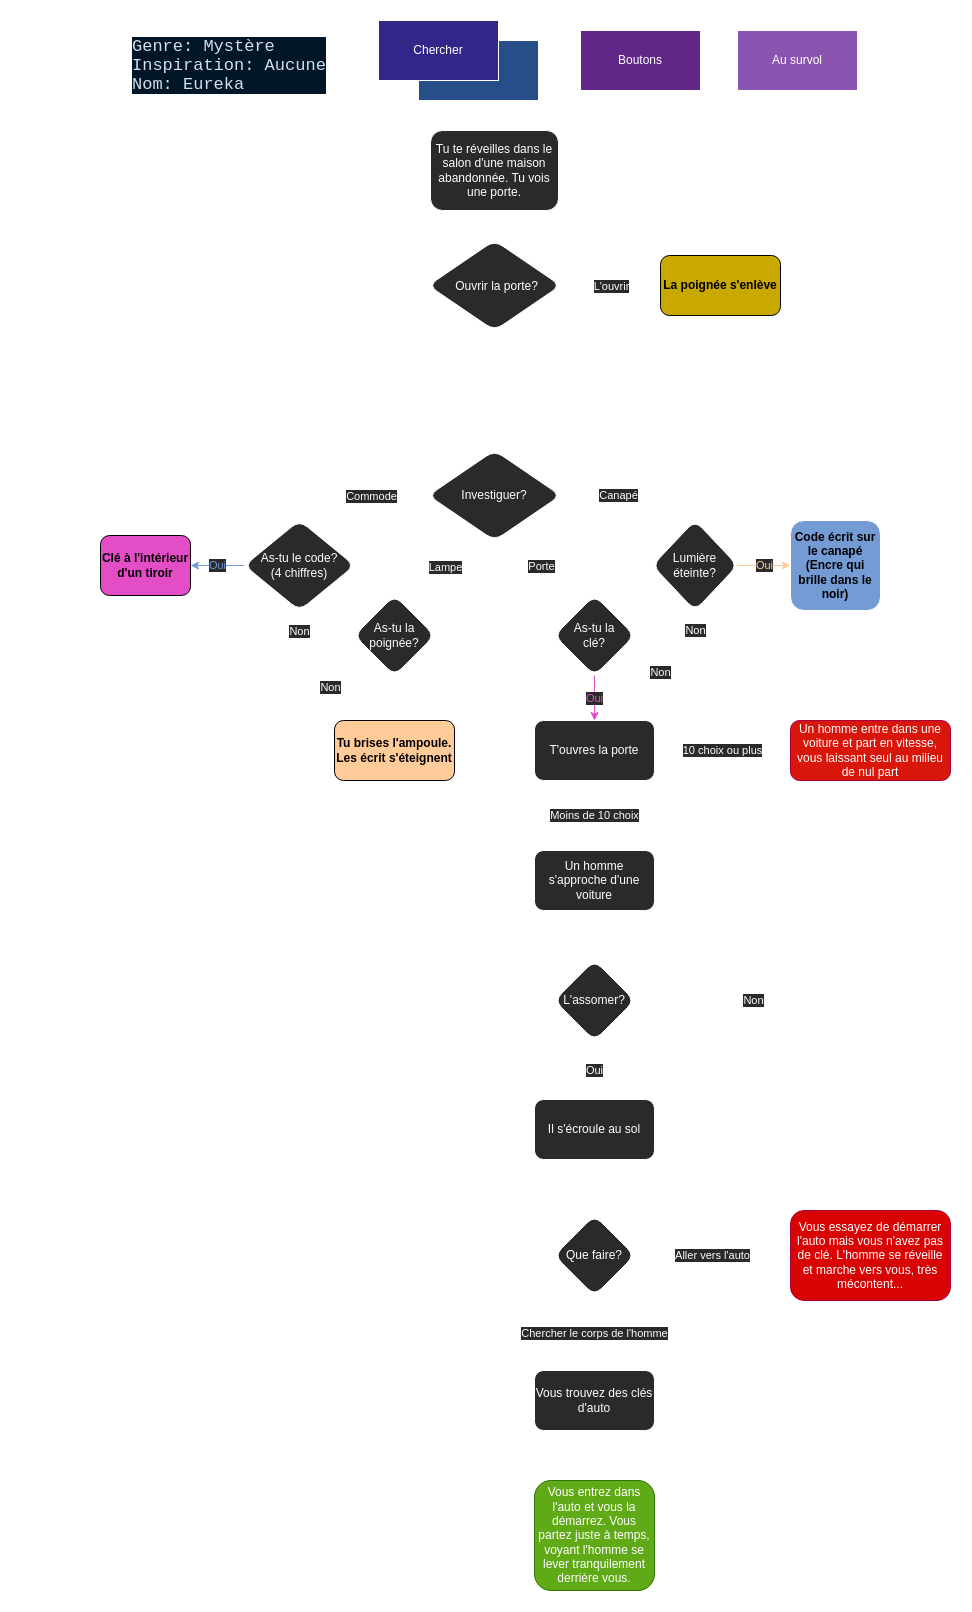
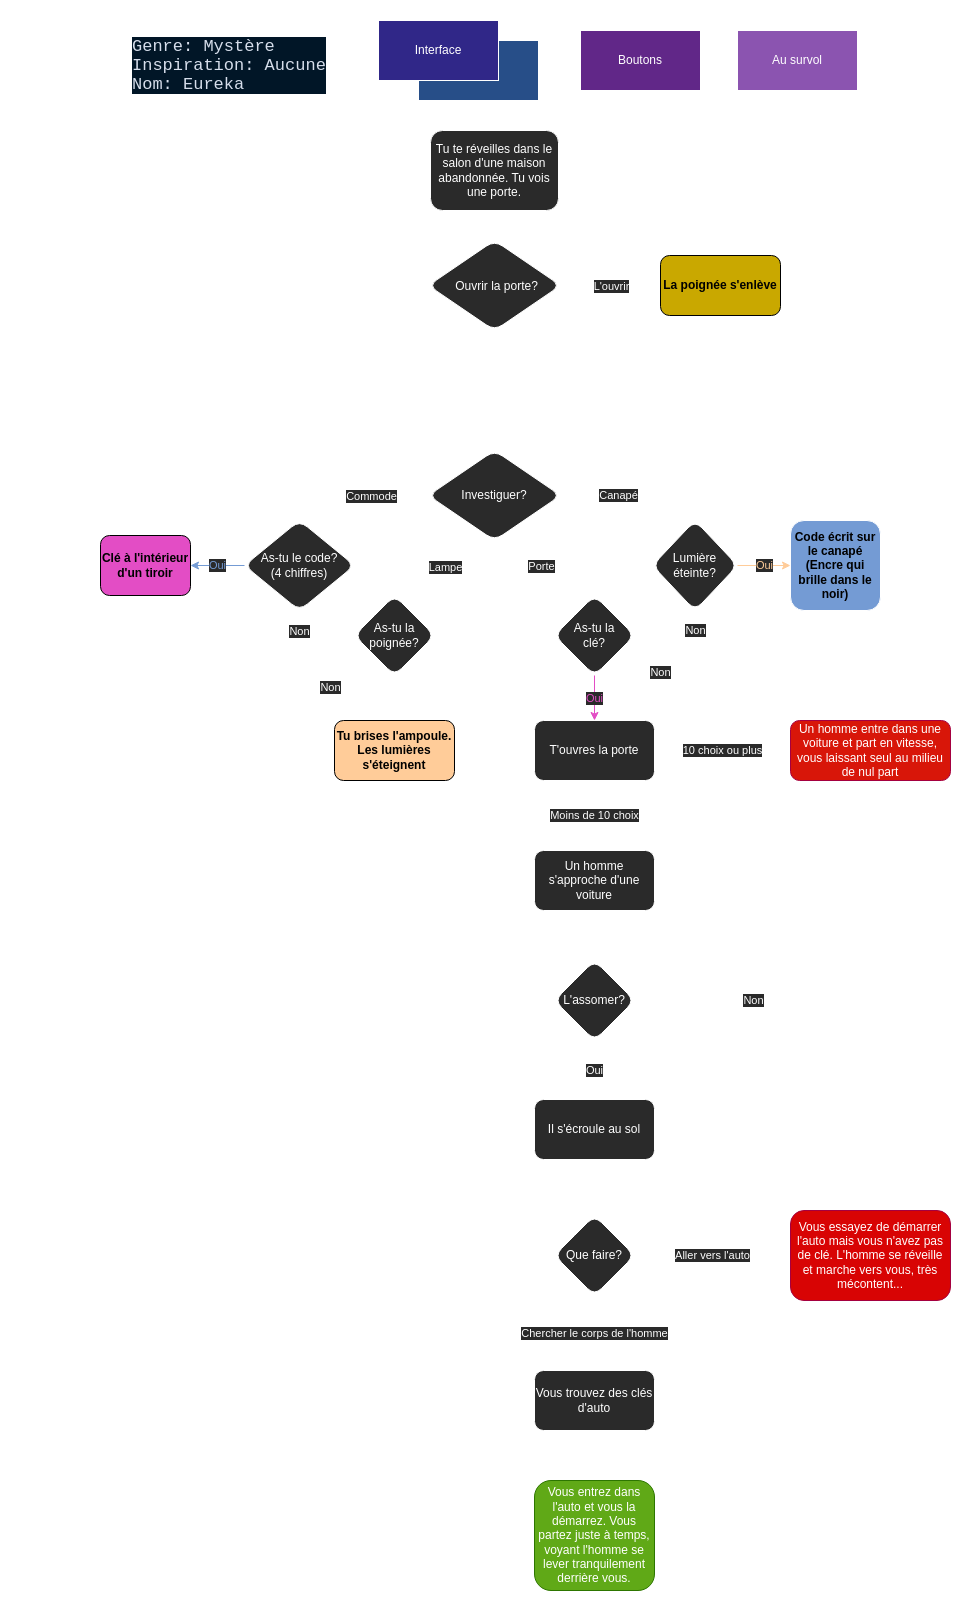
  <mxCell id="0" />
  <mxCell id="1" parent="0" />
  <mxCell id="2" style="edgeStyle=orthogonalEdgeStyle;rounded=0;orthogonalLoop=1;jettySize=auto;html=1;entryX=0.5;entryY=0;entryDx=0;entryDy=0;fontColor=#FFFFFF;strokeColor=#FFFFFF;" parent="1" source="3" target="6" edge="1"><mxGeometry relative="1" as="geometry" /></mxCell>
  <mxCell id="3" value="Tu te réveilles dans le salon d'une maison abandonnée. Tu vois une porte." style="rounded=1;whiteSpace=wrap;html=1;labelBackgroundColor=none;labelBorderColor=none;fillColor=#2A2A2A;fontColor=#FFFFFF;strokeColor=#FFFFFF;" parent="1" vertex="1"><mxGeometry x="430" y="130" width="128" height="80" as="geometry" /></mxCell>
  <mxCell id="4" style="edgeStyle=orthogonalEdgeStyle;rounded=0;orthogonalLoop=1;jettySize=auto;html=1;entryX=0;entryY=0.5;entryDx=0;entryDy=0;fontColor=#FFFFFF;strokeColor=#FFFFFF;" parent="1" source="6" target="8" edge="1"><mxGeometry relative="1" as="geometry" /></mxCell>
  <mxCell id="5" value="L'ouvrir" style="edgeLabel;html=1;align=center;verticalAlign=middle;resizable=0;points=[];fontColor=#FFFFFF;labelBackgroundColor=#2A2A2A;" parent="4" connectable="0" vertex="1"><mxGeometry x="-0.201" y="-2" relative="1" as="geometry"><mxPoint x="10" y="-2" as="offset" /></mxGeometry></mxCell>
  <mxCell id="6" value="Ouvrir la porte?" style="rhombus;whiteSpace=wrap;html=1;rounded=1;spacingTop=1;spacingLeft=15;spacingRight=10;fillColor=#2A2A2A;fontColor=#FFFFFF;strokeColor=#FFFFFF;" parent="1" vertex="1"><mxGeometry x="428" y="240" width="132" height="90" as="geometry" /></mxCell>
  <mxCell id="7" style="edgeStyle=orthogonalEdgeStyle;rounded=0;orthogonalLoop=1;jettySize=auto;html=1;entryX=0.5;entryY=0;entryDx=0;entryDy=0;fontColor=#91910C;strokeColor=#FFFFFF;" parent="1" source="8" target="27" edge="1"><mxGeometry relative="1" as="geometry"><Array as="points"><mxPoint x="720" y="370" /><mxPoint x="494" y="370" /></Array></mxGeometry></mxCell>
  <mxCell id="8" value="&lt;font color=&quot;#000000&quot;&gt;&lt;b&gt;La poignée s'enlève&lt;/b&gt;&lt;/font&gt;" style="rounded=1;whiteSpace=wrap;html=1;fillColor=#C9A800;" parent="1" vertex="1"><mxGeometry x="660" y="255" width="120" height="60" as="geometry" /></mxCell>
  <mxCell id="9" value="Non" style="edgeStyle=orthogonalEdgeStyle;rounded=0;orthogonalLoop=1;jettySize=auto;html=1;entryX=0.5;entryY=0;entryDx=0;entryDy=0;fontColor=#FFFFFF;labelBackgroundColor=#2A2A2A;strokeColor=#FFFFFF;" parent="1" source="10" target="27" edge="1"><mxGeometry x="-0.867" relative="1" as="geometry"><Array as="points"><mxPoint x="330" y="635" /><mxPoint x="330" y="710" /><mxPoint x="40" y="710" /><mxPoint x="40" y="430" /><mxPoint x="494" y="430" /></Array><mxPoint as="offset" /></mxGeometry></mxCell>
  <mxCell id="10" value="As-tu la poignée?" style="rhombus;whiteSpace=wrap;html=1;rounded=1;fillColor=#2A2A2A;fontColor=#FFFFFF;strokeColor=#FFFFFF;" parent="1" vertex="1"><mxGeometry x="354" y="595" width="80" height="80" as="geometry" /></mxCell>
  <mxCell id="11" value="Oui" style="edgeStyle=orthogonalEdgeStyle;rounded=0;orthogonalLoop=1;jettySize=auto;html=1;entryX=0;entryY=0.5;entryDx=0;entryDy=0;fontColor=#FFCC99;strokeColor=#FFCC99;labelBackgroundColor=#2A2A2A;" parent="1" source="13" target="18" edge="1"><mxGeometry relative="1" as="geometry" /></mxCell>
  <mxCell id="12" value="Non" style="edgeStyle=orthogonalEdgeStyle;rounded=0;orthogonalLoop=1;jettySize=auto;html=1;entryX=0.5;entryY=0;entryDx=0;entryDy=0;fontColor=#FFFFFF;labelBackgroundColor=#2A2A2A;strokeColor=#FFFFFF;" parent="1" source="13" target="27" edge="1"><mxGeometry x="-0.959" relative="1" as="geometry"><Array as="points"><mxPoint x="695" y="670" /><mxPoint x="930" y="670" /><mxPoint x="930" y="430" /><mxPoint x="494" y="430" /></Array><mxPoint as="offset" /></mxGeometry></mxCell>
  <mxCell id="13" value="Lumière éteinte?" style="rhombus;whiteSpace=wrap;html=1;rounded=1;fillColor=#2A2A2A;fontColor=#FFFFFF;strokeColor=#FFFFFF;" parent="1" vertex="1"><mxGeometry x="652" y="520" width="85" height="90" as="geometry" /></mxCell>
  <mxCell id="14" value="Oui" style="edgeStyle=orthogonalEdgeStyle;rounded=0;orthogonalLoop=1;jettySize=auto;html=1;entryX=1;entryY=0.5;entryDx=0;entryDy=0;fontColor=#749BD4;strokeColor=#749BD4;labelBackgroundColor=#2A2A2A;" parent="1" source="16" target="31" edge="1"><mxGeometry relative="1" as="geometry" /></mxCell>
  <mxCell id="15" value="Non" style="edgeStyle=orthogonalEdgeStyle;rounded=0;orthogonalLoop=1;jettySize=auto;html=1;entryX=0.5;entryY=0;entryDx=0;entryDy=0;fontColor=#FFFFFF;exitX=0.502;exitY=0.969;exitDx=0;exitDy=0;exitPerimeter=0;labelBackgroundColor=#2A2A2A;strokeColor=#FFFFFF;" parent="1" source="16" target="27" edge="1"><mxGeometry x="-0.951" relative="1" as="geometry"><Array as="points"><mxPoint x="299" y="670" /><mxPoint x="60" y="670" /><mxPoint x="60" y="430" /><mxPoint x="494" y="430" /></Array><mxPoint as="offset" /></mxGeometry></mxCell>
  <mxCell id="16" value="As-tu le code?&lt;br&gt;(4 chiffres)" style="rhombus;whiteSpace=wrap;html=1;rounded=1;fillColor=#2A2A2A;fontColor=#FFFFFF;strokeColor=#FFFFFF;" parent="1" vertex="1"><mxGeometry x="244" y="520" width="110" height="90" as="geometry" /></mxCell>
  <mxCell id="17" style="edgeStyle=orthogonalEdgeStyle;rounded=0;orthogonalLoop=1;jettySize=auto;html=1;entryX=0.5;entryY=0;entryDx=0;entryDy=0;fontColor=#FFFFFF;strokeColor=#FFFFFF;exitX=0.5;exitY=1;exitDx=0;exitDy=0;" parent="1" source="18" target="27" edge="1"><mxGeometry relative="1" as="geometry"><Array as="points"><mxPoint x="835" y="640" /><mxPoint x="910" y="640" /><mxPoint x="910" y="430" /><mxPoint x="494" y="430" /></Array></mxGeometry></mxCell>
  <mxCell id="18" value="&lt;b&gt;Code écrit sur le canapé (Encre qui brille dans le noir)&lt;/b&gt;" style="whiteSpace=wrap;html=1;rounded=1;strokeColor=#FFFFFF;fillColor=#749BD4;fontColor=#000000;" parent="1" vertex="1"><mxGeometry x="790" y="520" width="90" height="90" as="geometry" /></mxCell>
  <mxCell id="19" style="edgeStyle=orthogonalEdgeStyle;rounded=0;orthogonalLoop=1;jettySize=auto;html=1;entryX=0.5;entryY=0;entryDx=0;entryDy=0;fontColor=#91910C;exitX=0.979;exitY=0.498;exitDx=0;exitDy=0;exitPerimeter=0;strokeColor=#FFFFFF;" parent="1" source="27" target="13" edge="1"><mxGeometry relative="1" as="geometry" /></mxCell>
  <mxCell id="20" value="&lt;font color=&quot;#FFFFFF&quot;&gt;Canapé&lt;/font&gt;" style="edgeLabel;html=1;align=center;verticalAlign=middle;resizable=0;points=[];fontColor=#91910C;labelBackgroundColor=#2A2A2A;" parent="19" connectable="0" vertex="1"><mxGeometry x="-0.164" y="1" relative="1" as="geometry"><mxPoint x="-8" y="1" as="offset" /></mxGeometry></mxCell>
  <mxCell id="21" style="edgeStyle=orthogonalEdgeStyle;rounded=0;orthogonalLoop=1;jettySize=auto;html=1;entryX=0.5;entryY=0;entryDx=0;entryDy=0;fontColor=#FFFFFF;strokeColor=#FFFFFF;" parent="1" source="27" target="16" edge="1"><mxGeometry relative="1" as="geometry" /></mxCell>
  <mxCell id="22" value="Commode" style="edgeLabel;html=1;align=center;verticalAlign=middle;resizable=0;points=[];fontColor=#FFFFFF;labelBackgroundColor=#2A2A2A;" parent="21" connectable="0" vertex="1"><mxGeometry x="0.089" y="-2" relative="1" as="geometry"><mxPoint x="26" y="2" as="offset" /></mxGeometry></mxCell>
  <mxCell id="23" style="edgeStyle=orthogonalEdgeStyle;rounded=0;orthogonalLoop=1;jettySize=auto;html=1;fontColor=#FFFFFF;strokeColor=#FFFFFF;" parent="1" source="27" target="10" edge="1"><mxGeometry relative="1" as="geometry" /></mxCell>
  <mxCell id="24" value="Lampe" style="edgeLabel;html=1;align=center;verticalAlign=middle;resizable=0;points=[];fontColor=#FFFFFF;labelBackgroundColor=#2A2A2A;" parent="23" connectable="0" vertex="1"><mxGeometry x="0.409" y="-1" relative="1" as="geometry"><mxPoint x="32" as="offset" /></mxGeometry></mxCell>
  <mxCell id="25" style="edgeStyle=orthogonalEdgeStyle;rounded=0;orthogonalLoop=1;jettySize=auto;html=1;entryX=0.5;entryY=0;entryDx=0;entryDy=0;fontColor=#FFFFFF;strokeColor=#FFFFFF;" parent="1" source="27" target="34" edge="1"><mxGeometry relative="1" as="geometry" /></mxCell>
  <mxCell id="26" value="Porte" style="edgeLabel;html=1;align=center;verticalAlign=middle;resizable=0;points=[];fontColor=#FFFFFF;labelBackgroundColor=#2A2A2A;" parent="25" connectable="0" vertex="1"><mxGeometry x="-0.129" relative="1" as="geometry"><mxPoint x="6" y="-2" as="offset" /></mxGeometry></mxCell>
  <mxCell id="27" value="Investiguer?" style="rhombus;whiteSpace=wrap;html=1;rounded=1;fillColor=#2A2A2A;fontColor=#FFFFFF;strokeColor=#FFFFFF;" parent="1" vertex="1"><mxGeometry x="428" y="450" width="132" height="90" as="geometry" /></mxCell>
  <mxCell id="28" style="edgeStyle=orthogonalEdgeStyle;rounded=0;orthogonalLoop=1;jettySize=auto;html=1;entryX=0.5;entryY=0;entryDx=0;entryDy=0;fontColor=#FFFFFF;strokeColor=#FFFFFF;exitX=0.5;exitY=1;exitDx=0;exitDy=0;" parent="1" source="29" target="27" edge="1"><mxGeometry relative="1" as="geometry"><Array as="points"><mxPoint x="394" y="810" /><mxPoint x="20" y="810" /><mxPoint x="20" y="430" /><mxPoint x="494" y="430" /></Array></mxGeometry></mxCell>
- <mxCell id="29" value="&lt;font color=&quot;#000000&quot;&gt;&lt;b&gt;Tu brises l'ampoule. Les écrit s'éteignent&lt;/b&gt;&lt;/font&gt;" style="whiteSpace=wrap;html=1;rounded=1;fillColor=#FFCC99;" parent="1" vertex="1"><mxGeometry x="334" y="720" width="120" height="60" as="geometry" /></mxCell>
+ <mxCell id="29" value="&lt;font color=&quot;#000000&quot;&gt;&lt;b&gt;Tu brises l'ampoule. Les lumières s'éteignent&lt;/b&gt;&lt;/font&gt;" style="whiteSpace=wrap;html=1;rounded=1;fillColor=#FFCC99;" parent="1" vertex="1"><mxGeometry x="334" y="720" width="120" height="60" as="geometry" /></mxCell>
  <mxCell id="30" style="edgeStyle=orthogonalEdgeStyle;rounded=0;orthogonalLoop=1;jettySize=auto;html=1;fontColor=#FFFFFF;entryX=0.5;entryY=0;entryDx=0;entryDy=0;exitX=0.5;exitY=1;exitDx=0;exitDy=0;strokeColor=#FFFFFF;" parent="1" source="31" target="27" edge="1"><mxGeometry relative="1" as="geometry"><mxPoint x="125" y="430" as="targetPoint" /><mxPoint x="145" y="510" as="sourcePoint" /><Array as="points"><mxPoint x="145" y="630" /><mxPoint x="80" y="630" /><mxPoint x="80" y="430" /><mxPoint x="494" y="430" /></Array></mxGeometry></mxCell>
  <mxCell id="31" value="&lt;b&gt;Clé à l'intérieur d'un tiroir&lt;/b&gt;" style="whiteSpace=wrap;html=1;rounded=1;fillColor=#E34DC5;fontColor=#000000;" parent="1" vertex="1"><mxGeometry x="100" y="535" width="90" height="60" as="geometry" /></mxCell>
  <mxCell id="32" value="Oui" style="edgeStyle=orthogonalEdgeStyle;rounded=0;orthogonalLoop=1;jettySize=auto;html=1;entryX=0.5;entryY=0;entryDx=0;entryDy=0;fontColor=#E34DC5;strokeColor=#E34DC5;labelBackgroundColor=#2A2A2A;" parent="1" source="34" target="37" edge="1"><mxGeometry relative="1" as="geometry" /></mxCell>
  <mxCell id="33" value="Non" style="edgeStyle=orthogonalEdgeStyle;rounded=0;orthogonalLoop=1;jettySize=auto;html=1;entryX=0.5;entryY=0;entryDx=0;entryDy=0;fontColor=#FFFFFF;labelBackgroundColor=#2A2A2A;strokeColor=#FFFFFF;" parent="1" source="34" target="6" edge="1"><mxGeometry x="-0.906" relative="1" as="geometry"><Array as="points"><mxPoint x="660" y="635" /><mxPoint x="660" y="700" /><mxPoint x="950" y="700" /><mxPoint x="950" y="220" /><mxPoint x="494" y="220" /></Array><mxPoint as="offset" /></mxGeometry></mxCell>
  <mxCell id="34" value="As-tu la&lt;br&gt;clé?" style="rhombus;whiteSpace=wrap;html=1;rounded=1;fillColor=#2A2A2A;fontColor=#FFFFFF;strokeColor=#FFFFFF;" parent="1" vertex="1"><mxGeometry x="554" y="595" width="80" height="80" as="geometry" /></mxCell>
  <mxCell id="35" value="10 choix ou plus" style="edgeStyle=orthogonalEdgeStyle;rounded=0;orthogonalLoop=1;jettySize=auto;html=1;entryX=0;entryY=0.5;entryDx=0;entryDy=0;strokeColor=#FFFFFF;fontColor=#FFFFFF;labelBackgroundColor=#2A2A2A;" parent="1" source="37" target="43" edge="1"><mxGeometry relative="1" as="geometry" /></mxCell>
  <mxCell id="36" value="Moins de 10 choix" style="edgeStyle=orthogonalEdgeStyle;rounded=0;orthogonalLoop=1;jettySize=auto;html=1;entryX=0.5;entryY=0;entryDx=0;entryDy=0;strokeColor=#FFFFFF;fontColor=#FFFFFF;labelBackgroundColor=#2A2A2A;" parent="1" source="37" target="45" edge="1"><mxGeometry relative="1" as="geometry" /></mxCell>
  <mxCell id="37" value="T'ouvres la porte" style="whiteSpace=wrap;html=1;rounded=1;fillColor=#2A2A2A;fontColor=#FFFFFF;strokeColor=#FFFFFF;" parent="1" vertex="1"><mxGeometry x="534" y="720" width="120" height="60" as="geometry" /></mxCell>
  <mxCell id="38" value="" style="rounded=0;whiteSpace=wrap;html=1;fillColor=#274E88;strokeColor=#FFFFFF;" parent="1" vertex="1"><mxGeometry x="418" y="40" width="120" height="60" as="geometry" /></mxCell>
- <mxCell id="39" value="Chercher" style="rounded=0;whiteSpace=wrap;html=1;fillColor=#302788;fontColor=#FFFFFF;strokeColor=#FFFFFF;" parent="1" vertex="1"><mxGeometry x="378" y="20" width="120" height="60" as="geometry" /></mxCell>
+ <mxCell id="39" value="Interface" style="rounded=0;whiteSpace=wrap;html=1;fillColor=#302788;fontColor=#FFFFFF;strokeColor=#FFFFFF;" parent="1" vertex="1"><mxGeometry x="378" y="20" width="120" height="60" as="geometry" /></mxCell>
  <mxCell id="40" value="Boutons" style="rounded=0;whiteSpace=wrap;html=1;fillColor=#612788;gradientColor=none;fontColor=#FFFFFF;strokeColor=#FFFFFF;" parent="1" vertex="1"><mxGeometry x="580" y="30" width="120" height="60" as="geometry" /></mxCell>
  <mxCell id="41" value="Au survol" style="rounded=0;whiteSpace=wrap;html=1;fillColor=#8B54B0;gradientColor=none;fontColor=#FFFFFF;strokeColor=#FFFFFF;" parent="1" vertex="1"><mxGeometry x="737" y="30" width="120" height="60" as="geometry" /></mxCell>
  <mxCell id="42" value="&lt;div style=&quot;color: rgb(214 , 222 , 235) ; background-color: rgb(1 , 22 , 39) ; font-family: &amp;#34;consolas&amp;#34; , &amp;#34;courier new&amp;#34; , monospace ; font-weight: normal ; font-size: 17px ; line-height: 19px&quot;&gt;&lt;div&gt;&lt;span style=&quot;color: #d6deeb&quot;&gt;Genre: Mystère&lt;/span&gt;&lt;/div&gt;&lt;div&gt;&lt;span style=&quot;color: #d6deeb&quot;&gt;Inspiration: Aucune&lt;/span&gt;&lt;/div&gt;&lt;div&gt;&lt;span style=&quot;color: #d6deeb&quot;&gt;Nom: Eureka&lt;/span&gt;&lt;/div&gt;&lt;/div&gt;" style="text;whiteSpace=wrap;html=1;fontColor=#363636;" parent="1" vertex="1"><mxGeometry x="130" y="30" width="210" height="110" as="geometry" /></mxCell>
  <mxCell id="43" value="Un homme entre dans une voiture et part en vitesse, vous laissant seul au milieu de nul part" style="whiteSpace=wrap;html=1;rounded=1;fillColor=#D81609;fontColor=#ffffff;strokeColor=#A50040;" parent="1" vertex="1"><mxGeometry x="790" y="720" width="160" height="60" as="geometry" /></mxCell>
  <mxCell id="44" style="edgeStyle=orthogonalEdgeStyle;rounded=0;orthogonalLoop=1;jettySize=auto;html=1;entryX=0.5;entryY=0;entryDx=0;entryDy=0;strokeColor=#FFFFFF;fontColor=#FFFFFF;" parent="1" source="45" target="48" edge="1"><mxGeometry relative="1" as="geometry" /></mxCell>
  <mxCell id="45" value="Un homme s'approche d'une voiture" style="whiteSpace=wrap;html=1;rounded=1;fillColor=#2A2A2A;fontColor=#FFFFFF;strokeColor=#FFFFFF;" parent="1" vertex="1"><mxGeometry x="534" y="850" width="120" height="60" as="geometry" /></mxCell>
  <mxCell id="46" value="Non" style="edgeStyle=orthogonalEdgeStyle;rounded=0;orthogonalLoop=1;jettySize=auto;html=1;entryX=0.5;entryY=1;entryDx=0;entryDy=0;strokeColor=#FFFFFF;fontColor=#FFFFFF;labelBackgroundColor=#2A2A2A;" parent="1" source="48" target="43" edge="1"><mxGeometry x="-0.48" relative="1" as="geometry"><mxPoint as="offset" /></mxGeometry></mxCell>
  <mxCell id="47" value="Oui" style="edgeStyle=orthogonalEdgeStyle;rounded=0;orthogonalLoop=1;jettySize=auto;html=1;entryX=0.5;entryY=0;entryDx=0;entryDy=0;strokeColor=#FFFFFF;fontColor=#FFFFFF;labelBackgroundColor=#2A2A2A;" parent="1" source="48" target="50" edge="1"><mxGeometry relative="1" as="geometry" /></mxCell>
  <mxCell id="48" value="L'assomer?" style="rhombus;whiteSpace=wrap;html=1;rounded=1;fillColor=#2A2A2A;fontColor=#FFFFFF;strokeColor=#FFFFFF;" parent="1" vertex="1"><mxGeometry x="554" y="960" width="80" height="80" as="geometry" /></mxCell>
  <mxCell id="49" style="edgeStyle=orthogonalEdgeStyle;rounded=0;orthogonalLoop=1;jettySize=auto;html=1;entryX=0.5;entryY=0;entryDx=0;entryDy=0;strokeColor=#FFFFFF;fontColor=#FFFFFF;" parent="1" source="50" target="53" edge="1"><mxGeometry relative="1" as="geometry" /></mxCell>
  <mxCell id="50" value="Il s'écroule au sol" style="whiteSpace=wrap;html=1;rounded=1;fillColor=#2A2A2A;fontColor=#FFFFFF;strokeColor=#FFFFFF;" parent="1" vertex="1"><mxGeometry x="534" y="1099" width="120" height="60" as="geometry" /></mxCell>
  <mxCell id="51" value="Aller vers l'auto" style="edgeStyle=orthogonalEdgeStyle;rounded=0;orthogonalLoop=1;jettySize=auto;html=1;entryX=0;entryY=0.5;entryDx=0;entryDy=0;strokeColor=#FFFFFF;fontColor=#FFFFFF;labelBackgroundColor=#2A2A2A;" parent="1" source="53" target="54" edge="1"><mxGeometry relative="1" as="geometry" /></mxCell>
  <mxCell id="52" value="Chercher le corps de l'homme" style="edgeStyle=orthogonalEdgeStyle;rounded=0;orthogonalLoop=1;jettySize=auto;html=1;strokeColor=#FFFFFF;fontColor=#FFFFFF;labelBackgroundColor=#2A2A2A;" parent="1" source="53" target="56" edge="1"><mxGeometry relative="1" as="geometry" /></mxCell>
  <mxCell id="53" value="Que faire?" style="rhombus;whiteSpace=wrap;html=1;rounded=1;fillColor=#2A2A2A;fontColor=#FFFFFF;strokeColor=#FFFFFF;" parent="1" vertex="1"><mxGeometry x="554" y="1215" width="80" height="80" as="geometry" /></mxCell>
  <mxCell id="54" value="Vous essayez de démarrer l'auto mais vous n'avez pas de clé. L'homme se réveille et marche vers vous, très mécontent..." style="whiteSpace=wrap;html=1;rounded=1;fillColor=#D80404;fontColor=#ffffff;strokeColor=#A50040;" parent="1" vertex="1"><mxGeometry x="790" y="1210" width="160" height="90" as="geometry" /></mxCell>
  <mxCell id="55" style="edgeStyle=orthogonalEdgeStyle;rounded=0;orthogonalLoop=1;jettySize=auto;html=1;entryX=0.5;entryY=0;entryDx=0;entryDy=0;strokeColor=#FFFFFF;fontColor=#FFFFFF;" parent="1" source="56" target="57" edge="1"><mxGeometry relative="1" as="geometry" /></mxCell>
  <mxCell id="56" value="Vous trouvez des clés d'auto" style="whiteSpace=wrap;html=1;rounded=1;fillColor=#2A2A2A;fontColor=#FFFFFF;strokeColor=#FFFFFF;" parent="1" vertex="1"><mxGeometry x="534" y="1370" width="120" height="60" as="geometry" /></mxCell>
  <mxCell id="57" value="Vous entrez dans l'auto et vous la démarrez. Vous partez juste à temps, voyant l'homme se lever tranquilement derrière vous." style="whiteSpace=wrap;html=1;rounded=1;fillColor=#60a917;fontColor=#ffffff;strokeColor=#2D7600;" parent="1" vertex="1"><mxGeometry x="534" y="1480" width="120" height="110" as="geometry" /></mxCell>
